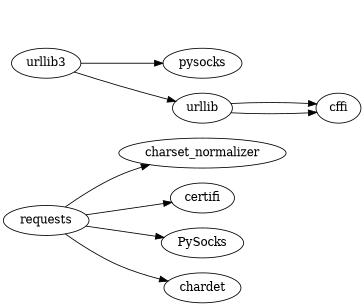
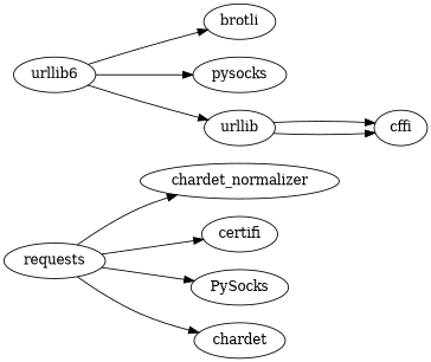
  digraph {
    rankdir=LR
    requests
-   charset_normalizer
+   charset_normalizer [label=chardet_normalizer]
    certifi
    PySocks
    chardet
-   urllib3
+   urllib3 [label=urllib6]
+   brotli
    pysocks
    n9 [label=urllib]
    cffi
    requests -> charset_normalizer
    requests -> certifi
    requests -> PySocks
    requests -> chardet
+   urllib3 -> brotli
    urllib3 -> pysocks
    urllib3 -> n9
    n9 -> cffi
    n9 -> cffi
  }
